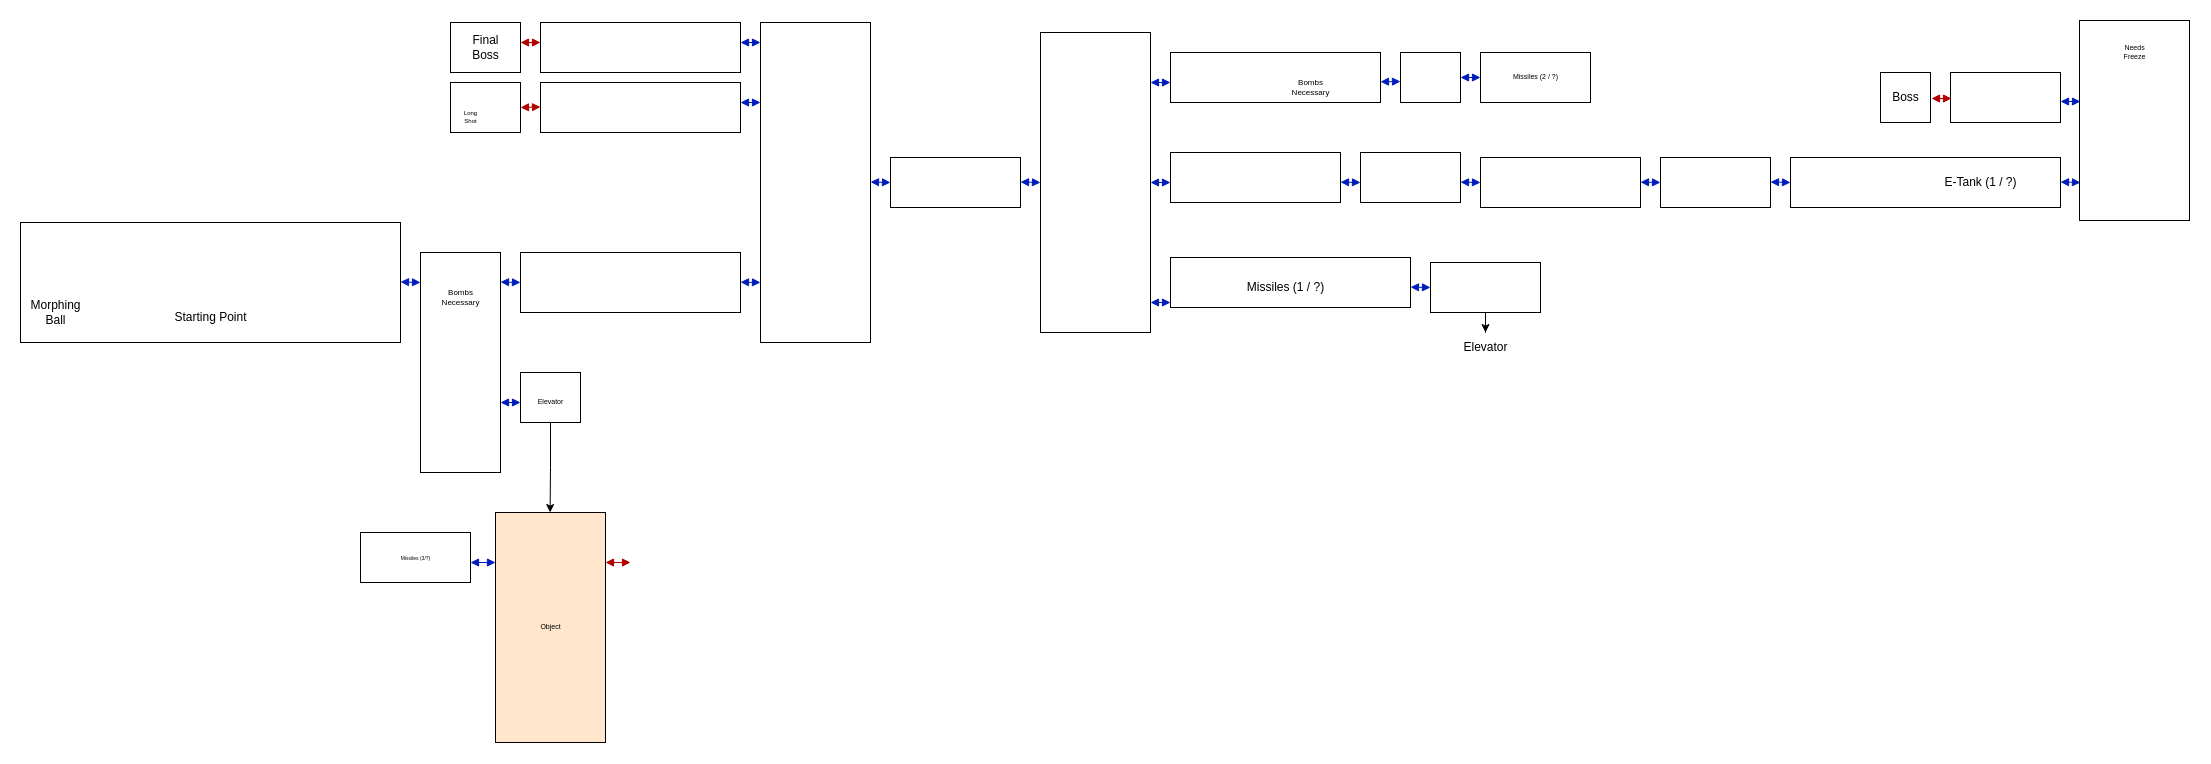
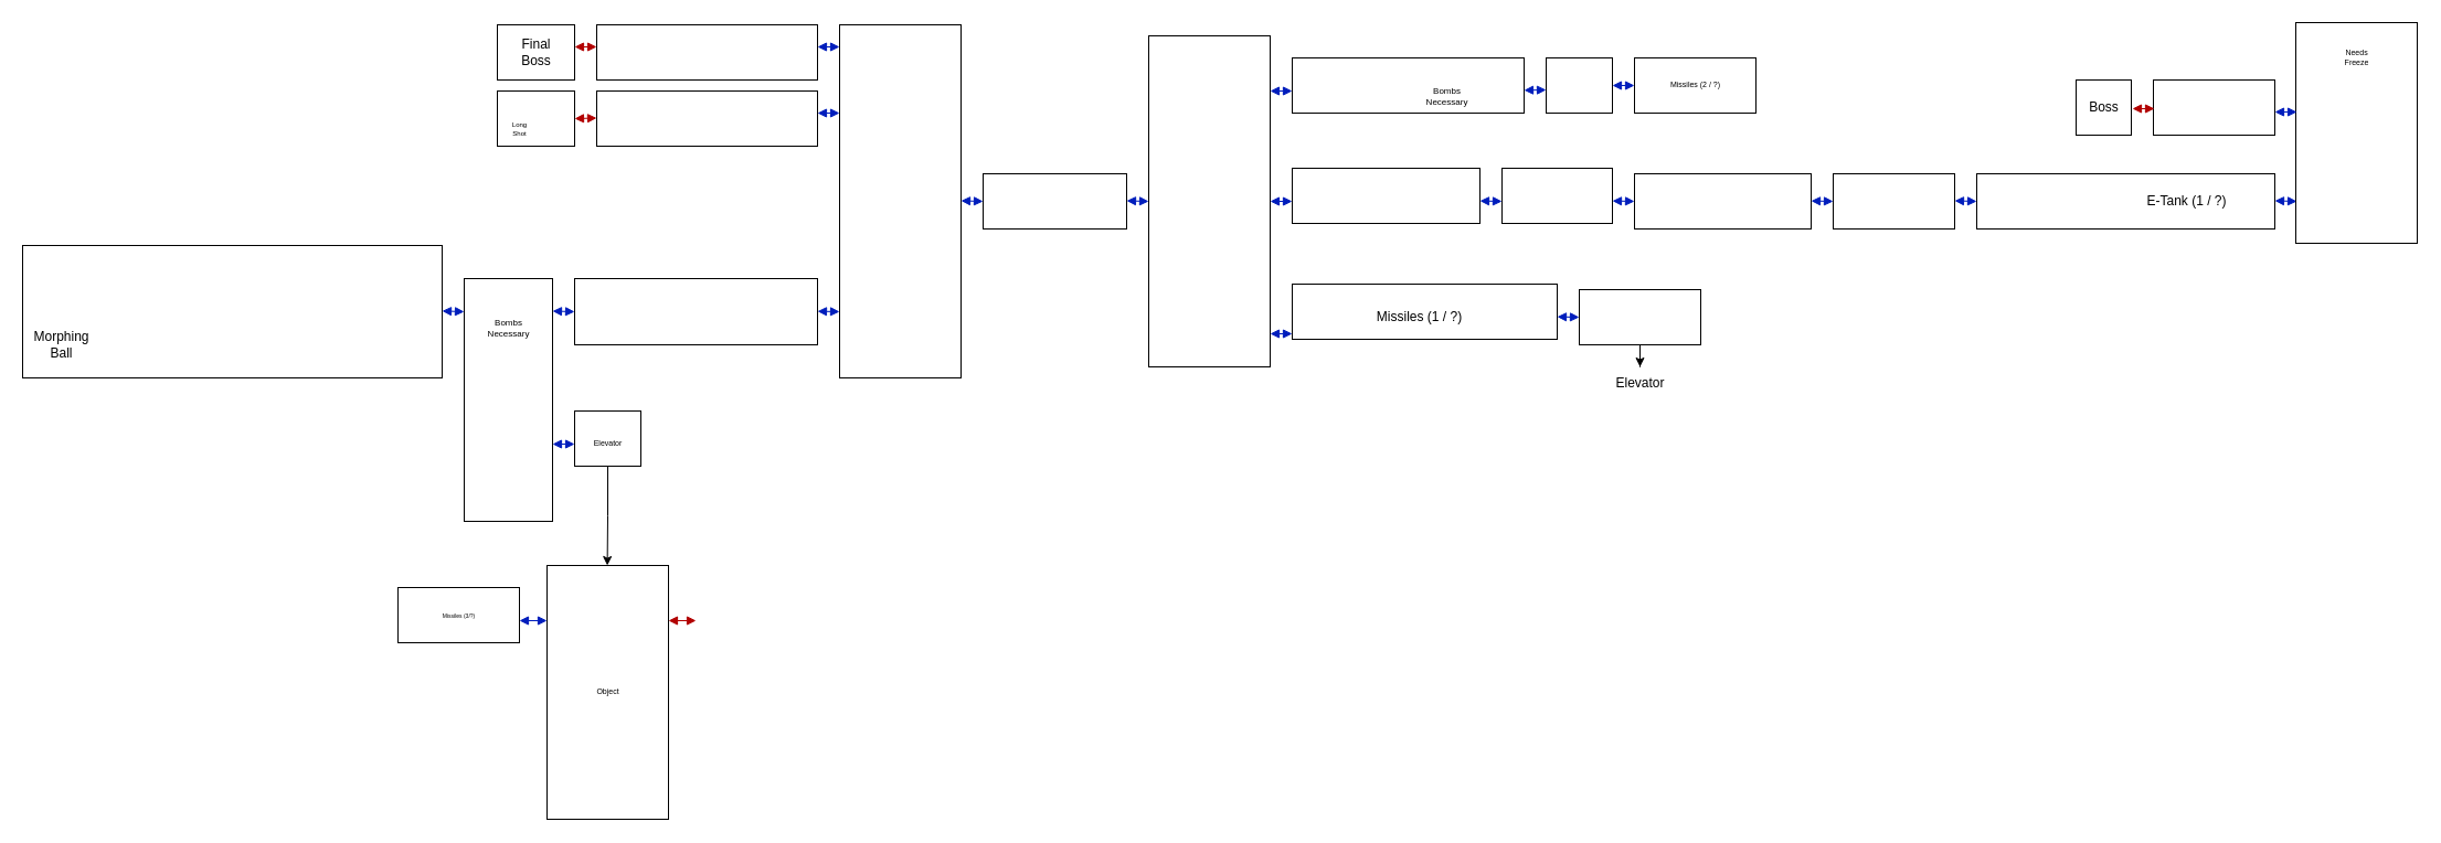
  <mxCell id="0" />
  <mxCell id="1" parent="0" />
  <mxCell id="2" value="" style="rounded=0;whiteSpace=wrap;html=1;align=left;" parent="1" vertex="1"><mxGeometry x="20" y="222" width="380" height="120" as="geometry" /></mxCell>
- <mxCell id="3" value="Starting Point" style="text;html=1;align=center;verticalAlign=middle;resizable=0;points=[];autosize=1;strokeColor=none;fillColor=none;" parent="1" vertex="1"><mxGeometry x="160" y="302" width="100" height="30" as="geometry" /></mxCell>
  <mxCell id="4" value="Morphing &lt;br&gt;Ball" style="text;html=1;align=center;verticalAlign=middle;resizable=0;points=[];autosize=1;strokeColor=none;fillColor=none;" parent="1" vertex="1"><mxGeometry x="20" y="292" width="70" height="40" as="geometry" /></mxCell>
  <mxCell id="5" value="" style="endArrow=block;startArrow=block;endFill=1;startFill=1;html=1;rounded=0;jumpSize=6;fillColor=#0050ef;strokeColor=#001DBC;" parent="1" edge="1"><mxGeometry width="160" relative="1" as="geometry"><mxPoint x="400" y="281.38" as="sourcePoint" /><mxPoint x="420" y="282" as="targetPoint" /></mxGeometry></mxCell>
  <mxCell id="6" value="" style="rounded=0;whiteSpace=wrap;html=1;" parent="1" vertex="1"><mxGeometry x="420" y="252" width="80" height="220" as="geometry" /></mxCell>
  <mxCell id="7" value="" style="endArrow=block;startArrow=block;endFill=1;startFill=1;html=1;rounded=0;jumpSize=6;fillColor=#0050ef;strokeColor=#001DBC;" parent="1" edge="1"><mxGeometry width="160" relative="1" as="geometry"><mxPoint x="500" y="281.5" as="sourcePoint" /><mxPoint x="520" y="282" as="targetPoint" /></mxGeometry></mxCell>
  <mxCell id="8" value="" style="html=1;" parent="1" vertex="1"><mxGeometry x="520" y="252" width="220" height="60" as="geometry" /></mxCell>
  <mxCell id="9" value="" style="endArrow=block;startArrow=block;endFill=1;startFill=1;html=1;rounded=0;jumpSize=6;fillColor=#0050ef;strokeColor=#001DBC;" parent="1" edge="1"><mxGeometry width="160" relative="1" as="geometry"><mxPoint x="740" y="281.64" as="sourcePoint" /><mxPoint x="760" y="282" as="targetPoint" /></mxGeometry></mxCell>
  <mxCell id="10" value="" style="html=1;" parent="1" vertex="1"><mxGeometry x="760" y="22" width="110" height="320" as="geometry" /></mxCell>
  <mxCell id="11" value="" style="endArrow=block;startArrow=block;endFill=1;startFill=1;html=1;rounded=0;jumpSize=6;fillColor=#0050ef;strokeColor=#001DBC;" parent="1" edge="1"><mxGeometry width="160" relative="1" as="geometry"><mxPoint x="870" y="181.5" as="sourcePoint" /><mxPoint x="890" y="182" as="targetPoint" /></mxGeometry></mxCell>
  <mxCell id="12" value="" style="endArrow=block;startArrow=block;endFill=1;startFill=1;html=1;rounded=0;jumpSize=6;fillColor=#0050ef;strokeColor=#001DBC;" parent="1" edge="1"><mxGeometry width="160" relative="1" as="geometry"><mxPoint x="740" y="102" as="sourcePoint" /><mxPoint x="760" y="102" as="targetPoint" /></mxGeometry></mxCell>
  <mxCell id="13" value="" style="endArrow=block;startArrow=block;endFill=1;startFill=1;html=1;rounded=0;jumpSize=6;fillColor=#0050ef;strokeColor=#001DBC;" parent="1" edge="1"><mxGeometry width="160" relative="1" as="geometry"><mxPoint x="740" y="42" as="sourcePoint" /><mxPoint x="760" y="42" as="targetPoint" /></mxGeometry></mxCell>
  <mxCell id="14" value="" style="html=1;" parent="1" vertex="1"><mxGeometry x="540" y="22" width="200" height="50" as="geometry" /></mxCell>
  <mxCell id="15" value="" style="endArrow=block;startArrow=block;endFill=1;startFill=1;html=1;rounded=0;jumpSize=6;fillColor=#e51400;strokeColor=#B20000;" parent="1" edge="1"><mxGeometry width="160" relative="1" as="geometry"><mxPoint x="520" y="42" as="sourcePoint" /><mxPoint x="540" y="42" as="targetPoint" /></mxGeometry></mxCell>
  <mxCell id="16" value="" style="html=1;" parent="1" vertex="1"><mxGeometry x="540" y="82" width="200" height="50" as="geometry" /></mxCell>
  <mxCell id="17" value="" style="endArrow=block;startArrow=block;endFill=1;startFill=1;html=1;rounded=0;jumpSize=6;fillColor=#e51400;strokeColor=#B20000;" parent="1" edge="1"><mxGeometry width="160" relative="1" as="geometry"><mxPoint x="520" y="107" as="sourcePoint" /><mxPoint x="540" y="106.5" as="targetPoint" /></mxGeometry></mxCell>
  <mxCell id="18" value="" style="html=1;" parent="1" vertex="1"><mxGeometry x="890" y="157" width="130" height="50" as="geometry" /></mxCell>
  <mxCell id="19" value="" style="endArrow=block;startArrow=block;endFill=1;startFill=1;html=1;rounded=0;jumpSize=6;fillColor=#0050ef;strokeColor=#001DBC;" parent="1" edge="1"><mxGeometry width="160" relative="1" as="geometry"><mxPoint x="1020" y="181.5" as="sourcePoint" /><mxPoint x="1040" y="182" as="targetPoint" /></mxGeometry></mxCell>
  <mxCell id="20" value="" style="html=1;" parent="1" vertex="1"><mxGeometry x="1040" y="32" width="110" height="300" as="geometry" /></mxCell>
  <mxCell id="21" value="" style="endArrow=block;startArrow=block;endFill=1;startFill=1;html=1;rounded=0;jumpSize=6;fillColor=#0050ef;strokeColor=#001DBC;" parent="1" edge="1"><mxGeometry width="160" relative="1" as="geometry"><mxPoint x="1150" y="182" as="sourcePoint" /><mxPoint x="1170" y="182" as="targetPoint" /></mxGeometry></mxCell>
  <mxCell id="22" value="" style="endArrow=block;startArrow=block;endFill=1;startFill=1;html=1;rounded=0;jumpSize=6;fillColor=#0050ef;strokeColor=#001DBC;" parent="1" edge="1"><mxGeometry width="160" relative="1" as="geometry"><mxPoint x="1150" y="302" as="sourcePoint" /><mxPoint x="1170" y="302" as="targetPoint" /></mxGeometry></mxCell>
  <mxCell id="23" value="" style="html=1;" parent="1" vertex="1"><mxGeometry x="1170" y="257" width="240" height="50" as="geometry" /></mxCell>
  <mxCell id="24" value="Missiles (1 / ?)" style="text;html=1;align=center;verticalAlign=middle;resizable=0;points=[];autosize=1;strokeColor=none;fillColor=none;" parent="1" vertex="1"><mxGeometry x="1235" y="272" width="100" height="30" as="geometry" /></mxCell>
  <mxCell id="25" value="" style="endArrow=block;startArrow=block;endFill=1;startFill=1;html=1;rounded=0;jumpSize=6;fillColor=#0050ef;strokeColor=#001DBC;" parent="1" edge="1"><mxGeometry width="160" relative="1" as="geometry"><mxPoint x="1410" y="286.63" as="sourcePoint" /><mxPoint x="1430" y="287" as="targetPoint" /></mxGeometry></mxCell>
  <mxCell id="26" value="" style="edgeStyle=orthogonalEdgeStyle;rounded=0;jumpSize=6;orthogonalLoop=1;jettySize=auto;html=1;" parent="1" source="27" target="28" edge="1"><mxGeometry relative="1" as="geometry" /></mxCell>
  <mxCell id="27" value="" style="html=1;" parent="1" vertex="1"><mxGeometry x="1430" y="262" width="110" height="50" as="geometry" /></mxCell>
  <mxCell id="28" value="Elevator" style="text;html=1;align=center;verticalAlign=middle;resizable=0;points=[];autosize=1;strokeColor=none;fillColor=none;" parent="1" vertex="1"><mxGeometry x="1450" y="332" width="70" height="30" as="geometry" /></mxCell>
  <mxCell id="29" value="" style="endArrow=block;startArrow=block;endFill=1;startFill=1;html=1;rounded=0;jumpSize=6;fillColor=#0050ef;strokeColor=#001DBC;" parent="1" edge="1"><mxGeometry width="160" relative="1" as="geometry"><mxPoint x="1150" y="82" as="sourcePoint" /><mxPoint x="1170" y="82" as="targetPoint" /></mxGeometry></mxCell>
  <mxCell id="30" value="" style="html=1;" parent="1" vertex="1"><mxGeometry x="1170" y="52" width="210" height="50" as="geometry" /></mxCell>
  <mxCell id="31" value="Bombs &lt;br style=&quot;font-size: 8px;&quot;&gt;Necessary" style="text;html=1;align=center;verticalAlign=middle;resizable=0;points=[];autosize=1;strokeColor=none;fillColor=none;fontSize=8;" parent="1" vertex="1"><mxGeometry x="1280" y="72" width="60" height="30" as="geometry" /></mxCell>
  <mxCell id="32" value="" style="html=1;fontSize=8;" parent="1" vertex="1"><mxGeometry x="1170" y="152" width="170" height="50" as="geometry" /></mxCell>
  <mxCell id="33" value="" style="endArrow=block;startArrow=block;endFill=1;startFill=1;html=1;rounded=0;fontSize=8;jumpSize=6;fillColor=#0050ef;strokeColor=#001DBC;" parent="1" edge="1"><mxGeometry width="160" relative="1" as="geometry"><mxPoint x="1340" y="181.63" as="sourcePoint" /><mxPoint x="1360" y="182" as="targetPoint" /></mxGeometry></mxCell>
  <mxCell id="34" value="" style="html=1;fontSize=8;" parent="1" vertex="1"><mxGeometry x="1360" y="152" width="100" height="50" as="geometry" /></mxCell>
  <mxCell id="35" value="" style="endArrow=block;startArrow=block;endFill=1;startFill=1;html=1;rounded=0;fontSize=8;jumpSize=6;fillColor=#0050ef;strokeColor=#001DBC;" parent="1" edge="1"><mxGeometry width="160" relative="1" as="geometry"><mxPoint x="1460" y="181.63" as="sourcePoint" /><mxPoint x="1480" y="182" as="targetPoint" /></mxGeometry></mxCell>
  <mxCell id="36" value="" style="html=1;fontSize=8;" parent="1" vertex="1"><mxGeometry x="1480" y="157" width="160" height="50" as="geometry" /></mxCell>
  <mxCell id="37" value="" style="endArrow=block;startArrow=block;endFill=1;startFill=1;html=1;rounded=0;fontSize=8;jumpSize=6;fillColor=#0050ef;strokeColor=#001DBC;" parent="1" edge="1"><mxGeometry width="160" relative="1" as="geometry"><mxPoint x="1640" y="181.63" as="sourcePoint" /><mxPoint x="1660" y="182" as="targetPoint" /></mxGeometry></mxCell>
  <mxCell id="38" value="" style="html=1;fontSize=8;" parent="1" vertex="1"><mxGeometry x="450" y="82" width="70" height="50" as="geometry" /></mxCell>
  <mxCell id="39" value="Long&lt;br style=&quot;font-size: 6px;&quot;&gt;Shot" style="text;html=1;align=center;verticalAlign=middle;resizable=0;points=[];autosize=1;strokeColor=none;fillColor=none;fontSize=6;" parent="1" vertex="1"><mxGeometry x="450" y="102" width="40" height="30" as="geometry" /></mxCell>
  <mxCell id="40" value="Bombs &lt;br style=&quot;font-size: 8px;&quot;&gt;Necessary" style="text;html=1;align=center;verticalAlign=middle;resizable=0;points=[];autosize=1;strokeColor=none;fillColor=none;fontSize=8;" parent="1" vertex="1"><mxGeometry x="430" y="282" width="60" height="30" as="geometry" /></mxCell>
  <mxCell id="41" value="" style="html=1;" parent="1" vertex="1"><mxGeometry x="1660" y="157" width="110" height="50" as="geometry" /></mxCell>
  <mxCell id="42" value="" style="endArrow=block;startArrow=block;endFill=1;startFill=1;html=1;rounded=0;fillColor=#0050ef;strokeColor=#001DBC;" parent="1" edge="1"><mxGeometry width="160" relative="1" as="geometry"><mxPoint x="1770" y="181.5" as="sourcePoint" /><mxPoint x="1790" y="182" as="targetPoint" /></mxGeometry></mxCell>
  <mxCell id="43" value="" style="html=1;" parent="1" vertex="1"><mxGeometry x="1790" y="157" width="270" height="50" as="geometry" /></mxCell>
  <mxCell id="44" value="Final &lt;br&gt;Boss" style="html=1;" parent="1" vertex="1"><mxGeometry x="450" y="22" width="70" height="50" as="geometry" /></mxCell>
  <mxCell id="45" value="E-Tank (1 / ?)" style="text;html=1;align=center;verticalAlign=middle;resizable=0;points=[];autosize=1;strokeColor=none;fillColor=none;" parent="1" vertex="1"><mxGeometry x="1930" y="167" width="100" height="30" as="geometry" /></mxCell>
  <mxCell id="46" value="" style="endArrow=block;startArrow=block;endFill=1;startFill=1;html=1;rounded=0;fillColor=#0050ef;strokeColor=#001DBC;" parent="1" edge="1"><mxGeometry width="160" relative="1" as="geometry"><mxPoint x="2060" y="181.5" as="sourcePoint" /><mxPoint x="2080" y="182" as="targetPoint" /></mxGeometry></mxCell>
  <mxCell id="47" value="" style="html=1;" parent="1" vertex="1"><mxGeometry x="2079" y="20" width="110" height="200" as="geometry" /></mxCell>
  <mxCell id="48" value="" style="endArrow=block;startArrow=block;endFill=1;startFill=1;html=1;rounded=0;fillColor=#0050ef;strokeColor=#001DBC;" parent="1" edge="1"><mxGeometry width="160" relative="1" as="geometry"><mxPoint x="2060" y="101" as="sourcePoint" /><mxPoint x="2080" y="101" as="targetPoint" /></mxGeometry></mxCell>
  <mxCell id="49" value="" style="html=1;" parent="1" vertex="1"><mxGeometry x="1950" y="72" width="110" height="50" as="geometry" /></mxCell>
  <mxCell id="50" value="Boss" style="html=1;" parent="1" vertex="1"><mxGeometry x="1880" y="72" width="50" height="50" as="geometry" /></mxCell>
  <mxCell id="51" value="" style="endArrow=block;startArrow=block;endFill=1;startFill=1;html=1;rounded=0;fillColor=#e51400;strokeColor=#B20000;" parent="1" edge="1"><mxGeometry width="160" relative="1" as="geometry"><mxPoint x="1931" y="98" as="sourcePoint" /><mxPoint x="1951" y="98" as="targetPoint" /></mxGeometry></mxCell>
  <mxCell id="52" value="Needs &lt;br style=&quot;font-size: 7px;&quot;&gt;Freeze" style="text;html=1;align=center;verticalAlign=middle;resizable=0;points=[];autosize=1;strokeColor=none;fillColor=none;fontSize=7;" parent="1" vertex="1"><mxGeometry x="2109" y="37" width="50" height="30" as="geometry" /></mxCell>
  <mxCell id="53" value="" style="endArrow=block;startArrow=block;endFill=1;startFill=1;html=1;rounded=0;fontSize=7;fillColor=#0050ef;strokeColor=#001DBC;" parent="1" edge="1"><mxGeometry width="160" relative="1" as="geometry"><mxPoint x="1380" y="81.31" as="sourcePoint" /><mxPoint x="1400" y="81" as="targetPoint" /></mxGeometry></mxCell>
  <mxCell id="54" value="" style="html=1;fontSize=7;" parent="1" vertex="1"><mxGeometry x="1400" y="52" width="60" height="50" as="geometry" /></mxCell>
  <mxCell id="55" value="" style="endArrow=block;startArrow=block;endFill=1;startFill=1;html=1;rounded=0;fontSize=7;fillColor=#0050ef;strokeColor=#001DBC;exitX=1;exitY=0.5;exitDx=0;exitDy=0;" parent="1" source="54" target="56" edge="1"><mxGeometry width="160" relative="1" as="geometry"><mxPoint x="1460" y="82" as="sourcePoint" /><mxPoint x="1480" y="82" as="targetPoint" /></mxGeometry></mxCell>
  <mxCell id="56" value="Missiles (2 / ?)" style="html=1;fontSize=7;" parent="1" vertex="1"><mxGeometry x="1480" y="52" width="110" height="50" as="geometry" /></mxCell>
  <mxCell id="57" value="" style="endArrow=block;startArrow=block;endFill=1;startFill=1;html=1;rounded=0;fontSize=7;fillColor=#0050ef;strokeColor=#001DBC;" parent="1" edge="1"><mxGeometry width="160" relative="1" as="geometry"><mxPoint x="500" y="402" as="sourcePoint" /><mxPoint x="520" y="402" as="targetPoint" /></mxGeometry></mxCell>
  <mxCell id="58" value="" style="html=1;fontSize=7;" parent="1" vertex="1"><mxGeometry x="520" y="372" width="60" height="50" as="geometry" /></mxCell>
  <mxCell id="59" value="Elevator" style="text;html=1;align=center;verticalAlign=middle;resizable=0;points=[];autosize=1;strokeColor=none;fillColor=none;fontSize=7;" parent="1" vertex="1"><mxGeometry x="525" y="392" width="50" height="20" as="geometry" /></mxCell>
  <mxCell id="60" value="" style="edgeStyle=orthogonalEdgeStyle;rounded=0;jumpSize=6;orthogonalLoop=1;jettySize=auto;html=1;exitX=0.5;exitY=1;exitDx=0;exitDy=0;" parent="1" source="58" edge="1"><mxGeometry relative="1" as="geometry"><mxPoint x="549.6" y="492" as="sourcePoint" /><mxPoint x="549.6" y="512" as="targetPoint" /></mxGeometry></mxCell>
- <mxCell id="61" value="Object" style="html=1;fontSize=7;fillColor=#ffe6cc;" parent="1" vertex="1"><mxGeometry x="495" y="512" width="110" height="230" as="geometry" /></mxCell>
+ <mxCell id="61" value="Object" style="html=1;fontSize=7;" parent="1" vertex="1"><mxGeometry x="495" y="512" width="110" height="230" as="geometry" /></mxCell>
  <mxCell id="62" value="" style="endArrow=block;startArrow=block;endFill=1;startFill=1;html=1;rounded=0;fontSize=7;fillColor=#0050ef;strokeColor=#001DBC;" parent="1" edge="1"><mxGeometry width="160" relative="1" as="geometry"><mxPoint x="470" y="562" as="sourcePoint" /><mxPoint x="495" y="562" as="targetPoint" /></mxGeometry></mxCell>
  <mxCell id="63" value="" style="endArrow=block;startArrow=block;endFill=1;startFill=1;html=1;rounded=0;fontSize=7;fillColor=#e51400;strokeColor=#B20000;" parent="1" edge="1"><mxGeometry width="160" relative="1" as="geometry"><mxPoint x="605" y="562" as="sourcePoint" /><mxPoint x="630" y="562" as="targetPoint" /></mxGeometry></mxCell>
  <mxCell id="64" value="" style="html=1;fontSize=7;" parent="1" vertex="1"><mxGeometry x="360" y="532" width="110" height="50" as="geometry" /></mxCell>
  <mxCell id="65" value="Missiles (3/?)" style="text;html=1;align=center;verticalAlign=middle;resizable=0;points=[];autosize=1;strokeColor=none;fillColor=none;fontSize=5;" parent="1" vertex="1"><mxGeometry x="390" y="547" width="50" height="20" as="geometry" /></mxCell>
